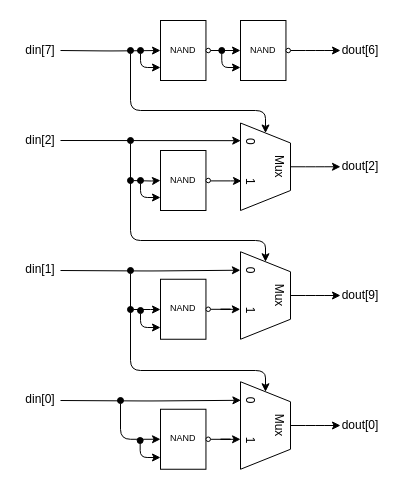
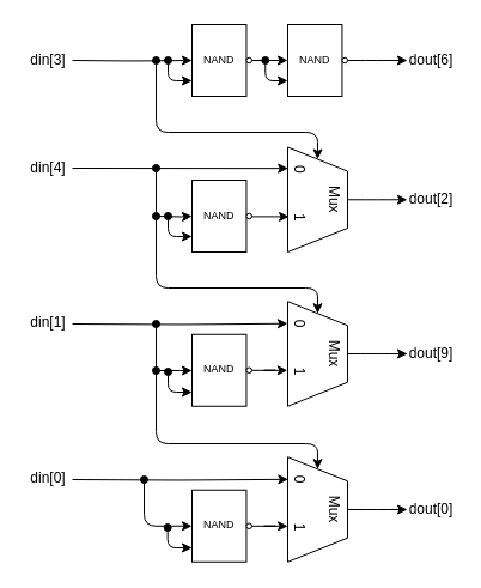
  <mxCell id="0" />
  <mxCell id="1" parent="0" />
  <mxCell id="2" value="" style="edgeStyle=orthogonalEdgeStyle;rounded=0;orthogonalLoop=1;jettySize=auto;html=1;" parent="1" source="3" target="5" edge="1"><mxGeometry relative="1" as="geometry" /></mxCell>
  <mxCell id="3" value="" style="verticalLabelPosition=bottom;shadow=0;dashed=0;align=center;html=1;verticalAlign=top;shape=mxgraph.electrical.iec_logic_gates.nand;" parent="1" vertex="1"><mxGeometry x="160" y="20" width="50" height="60" as="geometry" /></mxCell>
  <mxCell id="4" style="edgeStyle=orthogonalEdgeStyle;rounded=1;orthogonalLoop=1;jettySize=auto;html=1;startArrow=none;startFill=0;strokeColor=#000000;" parent="1" source="5" edge="1"><mxGeometry relative="1" as="geometry"><mxPoint x="340" y="50" as="targetPoint" /></mxGeometry></mxCell>
  <mxCell id="5" value="" style="verticalLabelPosition=bottom;shadow=0;dashed=0;align=center;html=1;verticalAlign=top;shape=mxgraph.electrical.iec_logic_gates.nand;" parent="1" vertex="1"><mxGeometry x="240" y="20" width="50" height="60" as="geometry" /></mxCell>
  <mxCell id="6" style="edgeStyle=orthogonalEdgeStyle;rounded=1;orthogonalLoop=1;jettySize=auto;html=1;startArrow=none;startFill=0;strokeColor=#000000;" parent="1" source="7" edge="1"><mxGeometry relative="1" as="geometry"><mxPoint x="340" y="166.25" as="targetPoint" /></mxGeometry></mxCell>
  <mxCell id="7" value="Mux&lt;br&gt;&lt;br&gt;0&amp;nbsp; &amp;nbsp; &amp;nbsp; &amp;nbsp; &amp;nbsp; 1&amp;nbsp; &amp;nbsp;" style="shape=trapezoid;perimeter=trapezoidPerimeter;whiteSpace=wrap;html=1;fixedSize=1;rotation=90;direction=east;flipV=0;flipH=0;" parent="1" vertex="1"><mxGeometry x="221.25" y="141.25" width="87.5" height="50" as="geometry" /></mxCell>
  <mxCell id="8" value="" style="edgeStyle=orthogonalEdgeStyle;rounded=0;orthogonalLoop=1;jettySize=auto;html=1;entryX=0.662;entryY=0.98;entryDx=0;entryDy=0;entryPerimeter=0;" parent="1" source="10" target="7" edge="1"><mxGeometry relative="1" as="geometry"><mxPoint x="240" y="178" as="targetPoint" /><Array as="points"><mxPoint x="230" y="180" /></Array></mxGeometry></mxCell>
  <mxCell id="9" style="edgeStyle=orthogonalEdgeStyle;rounded=0;orthogonalLoop=1;jettySize=auto;html=1;startArrow=oval;startFill=1;" parent="1" target="10" edge="1"><mxGeometry relative="1" as="geometry"><mxPoint x="130" y="180" as="sourcePoint" /></mxGeometry></mxCell>
  <mxCell id="10" value="" style="verticalLabelPosition=bottom;shadow=0;dashed=0;align=center;html=1;verticalAlign=top;shape=mxgraph.electrical.iec_logic_gates.nand;" parent="1" vertex="1"><mxGeometry x="160" y="150" width="50" height="60" as="geometry" /></mxCell>
  <mxCell id="11" style="edgeStyle=orthogonalEdgeStyle;rounded=1;orthogonalLoop=1;jettySize=auto;html=1;startArrow=none;startFill=0;strokeColor=#000000;" parent="1" source="12" edge="1"><mxGeometry relative="1" as="geometry"><mxPoint x="340" y="295" as="targetPoint" /></mxGeometry></mxCell>
  <mxCell id="12" value="Mux&lt;br&gt;&lt;br&gt;0&amp;nbsp; &amp;nbsp; &amp;nbsp; &amp;nbsp; &amp;nbsp; 1&amp;nbsp; &amp;nbsp;" style="shape=trapezoid;perimeter=trapezoidPerimeter;whiteSpace=wrap;html=1;fixedSize=1;rotation=90;direction=east;flipV=0;flipH=0;" parent="1" vertex="1"><mxGeometry x="221.25" y="270" width="87.5" height="50" as="geometry" /></mxCell>
  <mxCell id="13" value="" style="edgeStyle=orthogonalEdgeStyle;rounded=0;orthogonalLoop=1;jettySize=auto;html=1;entryX=0.658;entryY=1.004;entryDx=0;entryDy=0;entryPerimeter=0;" parent="1" source="15" target="12" edge="1"><mxGeometry relative="1" as="geometry" /></mxCell>
  <mxCell id="14" style="edgeStyle=orthogonalEdgeStyle;rounded=0;orthogonalLoop=1;jettySize=auto;html=1;startArrow=oval;startFill=1;" parent="1" target="15" edge="1"><mxGeometry relative="1" as="geometry"><mxPoint x="130" y="309" as="sourcePoint" /><Array as="points"><mxPoint x="150" y="309" /><mxPoint x="150" y="309" /></Array></mxGeometry></mxCell>
  <mxCell id="15" value="" style="verticalLabelPosition=bottom;shadow=0;dashed=0;align=center;html=1;verticalAlign=top;shape=mxgraph.electrical.iec_logic_gates.nand;" parent="1" vertex="1"><mxGeometry x="160" y="278.75" width="50" height="60" as="geometry" /></mxCell>
  <mxCell id="16" style="edgeStyle=orthogonalEdgeStyle;rounded=1;orthogonalLoop=1;jettySize=auto;html=1;startArrow=none;startFill=0;strokeColor=#000000;" parent="1" source="17" edge="1"><mxGeometry relative="1" as="geometry"><mxPoint x="340" y="425" as="targetPoint" /></mxGeometry></mxCell>
  <mxCell id="17" value="Mux&lt;br&gt;&lt;br&gt;0&amp;nbsp; &amp;nbsp; &amp;nbsp; &amp;nbsp; &amp;nbsp; 1&amp;nbsp; &amp;nbsp;" style="shape=trapezoid;perimeter=trapezoidPerimeter;whiteSpace=wrap;html=1;fixedSize=1;rotation=90;direction=east;flipV=0;flipH=0;" parent="1" vertex="1"><mxGeometry x="221.25" y="400" width="87.5" height="50" as="geometry" /></mxCell>
  <mxCell id="18" value="" style="edgeStyle=orthogonalEdgeStyle;rounded=0;orthogonalLoop=1;jettySize=auto;html=1;entryX=0.658;entryY=0.999;entryDx=0;entryDy=0;entryPerimeter=0;" parent="1" source="19" target="17" edge="1"><mxGeometry relative="1" as="geometry" /></mxCell>
  <mxCell id="19" value="" style="verticalLabelPosition=bottom;shadow=0;dashed=0;align=center;html=1;verticalAlign=top;shape=mxgraph.electrical.iec_logic_gates.nand;" parent="1" vertex="1"><mxGeometry x="160" y="408.75" width="50" height="60" as="geometry" /></mxCell>
  <mxCell id="20" value="" style="endArrow=classic;html=1;edgeStyle=orthogonalEdgeStyle;entryX=0;entryY=0.5;entryDx=0;entryDy=0;entryPerimeter=0;" parent="1" target="3" edge="1"><mxGeometry width="50" height="50" relative="1" as="geometry"><mxPoint x="60" y="50" as="sourcePoint" /><mxPoint x="80" y="0" as="targetPoint" /></mxGeometry></mxCell>
  <mxCell id="21" value="" style="endArrow=classic;html=1;edgeStyle=orthogonalEdgeStyle;entryX=0.211;entryY=1.002;entryDx=0;entryDy=0;entryPerimeter=0;" parent="1" target="12" edge="1"><mxGeometry width="50" height="50" relative="1" as="geometry"><mxPoint x="60" y="270" as="sourcePoint" /><mxPoint x="234" y="269.72" as="targetPoint" /><Array as="points" /></mxGeometry></mxCell>
  <mxCell id="22" value="" style="endArrow=classic;html=1;edgeStyle=orthogonalEdgeStyle;entryX=0.212;entryY=0.992;entryDx=0;entryDy=0;entryPerimeter=0;" parent="1" target="17" edge="1"><mxGeometry width="50" height="50" relative="1" as="geometry"><mxPoint x="60" y="400" as="sourcePoint" /><mxPoint x="240" y="400.003" as="targetPoint" /><Array as="points" /></mxGeometry></mxCell>
  <mxCell id="23" value="" style="endArrow=classic;html=1;edgeStyle=orthogonalEdgeStyle;entryX=0;entryY=0.5;entryDx=0;entryDy=0;startArrow=oval;startFill=1;" parent="1" target="7" edge="1"><mxGeometry width="50" height="50" relative="1" as="geometry"><mxPoint x="130" y="50" as="sourcePoint" /><mxPoint x="213" y="100" as="targetPoint" /><Array as="points"><mxPoint x="130" y="50" /><mxPoint x="130" y="110" /><mxPoint x="265" y="110" /></Array></mxGeometry></mxCell>
  <mxCell id="24" value="" style="endArrow=classic;html=1;edgeStyle=orthogonalEdgeStyle;entryX=0;entryY=0.5;entryDx=0;entryDy=0;startArrow=oval;startFill=1;" parent="1" target="12" edge="1"><mxGeometry width="50" height="50" relative="1" as="geometry"><mxPoint x="130" y="140" as="sourcePoint" /><mxPoint x="265" y="242.5" as="targetPoint" /><Array as="points"><mxPoint x="130" y="240" /><mxPoint x="265" y="240" /></Array></mxGeometry></mxCell>
  <mxCell id="25" value="" style="endArrow=classic;html=1;edgeStyle=orthogonalEdgeStyle;startArrow=oval;startFill=1;entryX=0;entryY=0.5;entryDx=0;entryDy=0;" parent="1" target="17" edge="1"><mxGeometry width="50" height="50" relative="1" as="geometry"><mxPoint x="130" y="270" as="sourcePoint" /><mxPoint x="265" y="391" as="targetPoint" /><Array as="points"><mxPoint x="130" y="370" /><mxPoint x="265" y="370" /></Array></mxGeometry></mxCell>
  <mxCell id="26" style="edgeStyle=orthogonalEdgeStyle;orthogonalLoop=1;jettySize=auto;html=1;startArrow=oval;startFill=1;rounded=1;" parent="1" target="10" edge="1"><mxGeometry relative="1" as="geometry"><mxPoint x="170" y="190" as="targetPoint" /><mxPoint x="140" y="180" as="sourcePoint" /><Array as="points"><mxPoint x="140" y="197" /></Array></mxGeometry></mxCell>
  <mxCell id="27" style="edgeStyle=orthogonalEdgeStyle;orthogonalLoop=1;jettySize=auto;html=1;startArrow=oval;startFill=1;rounded=1;" parent="1" target="15" edge="1"><mxGeometry relative="1" as="geometry"><mxPoint x="160" y="327.04" as="targetPoint" /><mxPoint x="140" y="310" as="sourcePoint" /><Array as="points"><mxPoint x="140" y="327" /></Array></mxGeometry></mxCell>
  <mxCell id="28" style="edgeStyle=orthogonalEdgeStyle;orthogonalLoop=1;jettySize=auto;html=1;startArrow=oval;startFill=1;rounded=1;" parent="1" target="19" edge="1"><mxGeometry relative="1" as="geometry"><mxPoint x="160" y="457" as="targetPoint" /><mxPoint x="139.65" y="440" as="sourcePoint" /><Array as="points"><mxPoint x="140" y="457" /></Array></mxGeometry></mxCell>
  <mxCell id="29" style="edgeStyle=orthogonalEdgeStyle;orthogonalLoop=1;jettySize=auto;html=1;startArrow=oval;startFill=1;rounded=1;entryX=0;entryY=0.5;entryDx=0;entryDy=0;entryPerimeter=0;" parent="1" target="19" edge="1"><mxGeometry relative="1" as="geometry"><mxPoint x="140.35" y="417" as="targetPoint" /><mxPoint x="120" y="400" as="sourcePoint" /><Array as="points"><mxPoint x="120" y="439" /><mxPoint x="160" y="439" /></Array></mxGeometry></mxCell>
  <mxCell id="30" style="edgeStyle=orthogonalEdgeStyle;orthogonalLoop=1;jettySize=auto;html=1;startArrow=oval;startFill=1;rounded=1;" parent="1" target="3" edge="1"><mxGeometry relative="1" as="geometry"><mxPoint x="160" y="67" as="targetPoint" /><mxPoint x="140" y="50" as="sourcePoint" /><Array as="points"><mxPoint x="140" y="67" /></Array></mxGeometry></mxCell>
  <mxCell id="31" style="edgeStyle=orthogonalEdgeStyle;orthogonalLoop=1;jettySize=auto;html=1;startArrow=oval;startFill=1;rounded=1;" parent="1" target="5" edge="1"><mxGeometry relative="1" as="geometry"><mxPoint x="241.25" y="67" as="targetPoint" /><mxPoint x="221.25" y="50" as="sourcePoint" /><Array as="points"><mxPoint x="221" y="67" /></Array></mxGeometry></mxCell>
  <mxCell id="32" value="" style="endArrow=classic;html=1;edgeStyle=orthogonalEdgeStyle;entryX=0.202;entryY=0.995;entryDx=0;entryDy=0;entryPerimeter=0;" parent="1" target="7" edge="1"><mxGeometry width="50" height="50" relative="1" as="geometry"><mxPoint x="60" y="140" as="sourcePoint" /><mxPoint x="160" y="141.25" as="targetPoint" /><Array as="points"><mxPoint x="60" y="140" /><mxPoint x="150" y="140" /></Array></mxGeometry></mxCell>
- <mxCell id="33" value="din[7]" style="text;html=1;strokeColor=none;fillColor=none;align=center;verticalAlign=middle;whiteSpace=wrap;rounded=0;" parent="1" vertex="1"><mxGeometry x="20" y="40" width="40" height="20" as="geometry" /></mxCell>
- <mxCell id="34" value="din[2]" style="text;html=1;strokeColor=none;fillColor=none;align=center;verticalAlign=middle;whiteSpace=wrap;rounded=0;" parent="1" vertex="1"><mxGeometry x="20" y="130" width="40" height="20" as="geometry" /></mxCell>
+ <mxCell id="33" value="din[3]" style="text;html=1;strokeColor=none;fillColor=none;align=center;verticalAlign=middle;whiteSpace=wrap;rounded=0;" parent="1" vertex="1"><mxGeometry x="20" y="40" width="40" height="20" as="geometry" /></mxCell>
+ <mxCell id="34" value="din[4]" style="text;html=1;strokeColor=none;fillColor=none;align=center;verticalAlign=middle;whiteSpace=wrap;rounded=0;" parent="1" vertex="1"><mxGeometry x="20" y="130" width="40" height="20" as="geometry" /></mxCell>
  <mxCell id="35" value="din[1]" style="text;html=1;strokeColor=none;fillColor=none;align=center;verticalAlign=middle;whiteSpace=wrap;rounded=0;" parent="1" vertex="1"><mxGeometry x="20" y="258.75" width="40" height="20" as="geometry" /></mxCell>
  <mxCell id="36" value="din[0]" style="text;html=1;strokeColor=none;fillColor=none;align=center;verticalAlign=middle;whiteSpace=wrap;rounded=0;" parent="1" vertex="1"><mxGeometry x="20" y="388.75" width="40" height="20" as="geometry" /></mxCell>
  <mxCell id="37" value="dout[0]" style="text;html=1;strokeColor=none;fillColor=none;align=center;verticalAlign=middle;whiteSpace=wrap;rounded=0;" parent="1" vertex="1"><mxGeometry x="340" y="415" width="40" height="20" as="geometry" /></mxCell>
  <mxCell id="38" value="dout[9]" style="text;html=1;strokeColor=none;fillColor=none;align=center;verticalAlign=middle;whiteSpace=wrap;rounded=0;" parent="1" vertex="1"><mxGeometry x="340" y="285" width="40" height="20" as="geometry" /></mxCell>
  <mxCell id="39" value="dout[2]" style="text;html=1;strokeColor=none;fillColor=none;align=center;verticalAlign=middle;whiteSpace=wrap;rounded=0;" parent="1" vertex="1"><mxGeometry x="340" y="156.25" width="40" height="20" as="geometry" /></mxCell>
  <mxCell id="40" value="dout[6]" style="text;html=1;strokeColor=none;fillColor=none;align=center;verticalAlign=middle;whiteSpace=wrap;rounded=0;" parent="1" vertex="1"><mxGeometry x="340" y="40" width="40" height="20" as="geometry" /></mxCell>
